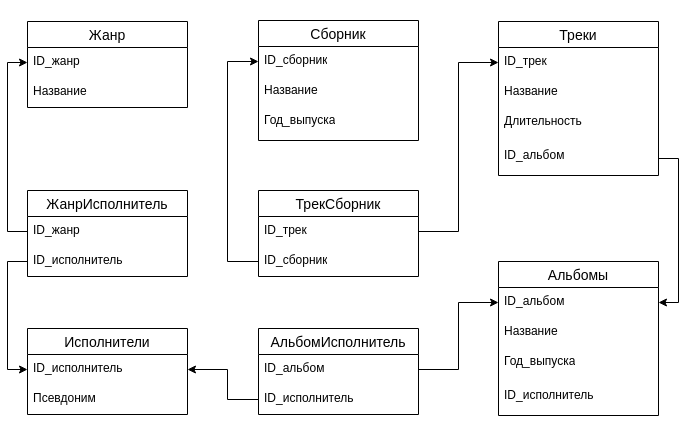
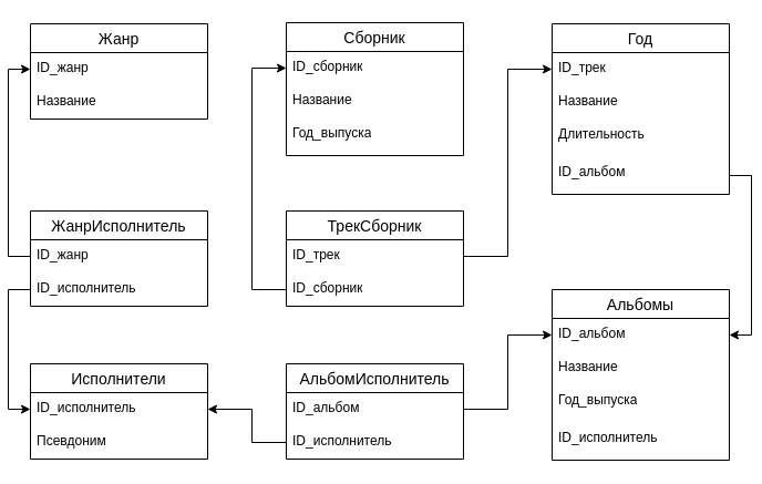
  <mxCell id="0" />
  <mxCell id="1" parent="0" />
  <mxCell id="2" value="Исполнители" style="swimlane;fontStyle=0;childLayout=stackLayout;horizontal=1;startSize=26;horizontalStack=0;resizeParent=1;resizeParentMax=0;resizeLast=0;collapsible=1;marginBottom=0;align=center;fontSize=14;" parent="1" vertex="1"><mxGeometry x="20" y="328" width="160" height="86" as="geometry" /></mxCell>
  <mxCell id="3" value="ID_исполнитель" style="text;strokeColor=none;fillColor=none;spacingLeft=4;spacingRight=4;overflow=hidden;rotatable=0;points=[[0,0.5],[1,0.5]];portConstraint=eastwest;fontSize=12;whiteSpace=wrap;html=1;" parent="2" vertex="1"><mxGeometry y="26" width="160" height="30" as="geometry" /></mxCell>
  <mxCell id="4" value="Псевдоним" style="text;strokeColor=none;fillColor=none;spacingLeft=4;spacingRight=4;overflow=hidden;rotatable=0;points=[[0,0.5],[1,0.5]];portConstraint=eastwest;fontSize=12;whiteSpace=wrap;html=1;" parent="2" vertex="1"><mxGeometry y="56" width="160" height="30" as="geometry" /></mxCell>
  <mxCell id="5" value="Альбомы" style="swimlane;fontStyle=0;childLayout=stackLayout;horizontal=1;startSize=26;horizontalStack=0;resizeParent=1;resizeParentMax=0;resizeLast=0;collapsible=1;marginBottom=0;align=center;fontSize=14;" parent="1" vertex="1"><mxGeometry x="491" y="261" width="160" height="154" as="geometry"><mxRectangle x="660" y="290" width="100" height="30" as="alternateBounds" /></mxGeometry></mxCell>
  <mxCell id="6" value="ID_альбом" style="text;strokeColor=none;fillColor=none;spacingLeft=4;spacingRight=4;overflow=hidden;rotatable=0;points=[[0,0.5],[1,0.5]];portConstraint=eastwest;fontSize=12;whiteSpace=wrap;html=1;" parent="5" vertex="1"><mxGeometry y="26" width="160" height="30" as="geometry" /></mxCell>
  <mxCell id="7" value="Название" style="text;strokeColor=none;fillColor=none;spacingLeft=4;spacingRight=4;overflow=hidden;rotatable=0;points=[[0,0.5],[1,0.5]];portConstraint=eastwest;fontSize=12;whiteSpace=wrap;html=1;" parent="5" vertex="1"><mxGeometry y="56" width="160" height="30" as="geometry" /></mxCell>
  <mxCell id="8" value="Год_выпуска" style="text;strokeColor=none;fillColor=none;spacingLeft=4;spacingRight=4;overflow=hidden;rotatable=0;points=[[0,0.5],[1,0.5]];portConstraint=eastwest;fontSize=12;whiteSpace=wrap;html=1;" parent="5" vertex="1"><mxGeometry y="86" width="160" height="34" as="geometry" /></mxCell>
  <mxCell id="9" value="ID_исполнитель" style="text;strokeColor=none;fillColor=none;spacingLeft=4;spacingRight=4;overflow=hidden;rotatable=0;points=[[0,0.5],[1,0.5]];portConstraint=eastwest;fontSize=12;whiteSpace=wrap;html=1;" parent="5" vertex="1"><mxGeometry y="120" width="160" height="34" as="geometry" /></mxCell>
- <mxCell id="10" value="Треки" style="swimlane;fontStyle=0;childLayout=stackLayout;horizontal=1;startSize=26;horizontalStack=0;resizeParent=1;resizeParentMax=0;resizeLast=0;collapsible=1;marginBottom=0;align=center;fontSize=14;" parent="1" vertex="1"><mxGeometry x="491" y="21" width="160" height="154" as="geometry"><mxRectangle x="660" y="290" width="100" height="30" as="alternateBounds" /></mxGeometry></mxCell>
+ <mxCell id="10" value="Год" style="swimlane;fontStyle=0;childLayout=stackLayout;horizontal=1;startSize=26;horizontalStack=0;resizeParent=1;resizeParentMax=0;resizeLast=0;collapsible=1;marginBottom=0;align=center;fontSize=14;" parent="1" vertex="1"><mxGeometry x="491" y="21" width="160" height="154" as="geometry"><mxRectangle x="660" y="290" width="100" height="30" as="alternateBounds" /></mxGeometry></mxCell>
  <mxCell id="11" value="ID_трек" style="text;strokeColor=none;fillColor=none;spacingLeft=4;spacingRight=4;overflow=hidden;rotatable=0;points=[[0,0.5],[1,0.5]];portConstraint=eastwest;fontSize=12;whiteSpace=wrap;html=1;" parent="10" vertex="1"><mxGeometry y="26" width="160" height="30" as="geometry" /></mxCell>
  <mxCell id="12" value="Название" style="text;strokeColor=none;fillColor=none;spacingLeft=4;spacingRight=4;overflow=hidden;rotatable=0;points=[[0,0.5],[1,0.5]];portConstraint=eastwest;fontSize=12;whiteSpace=wrap;html=1;" parent="10" vertex="1"><mxGeometry y="56" width="160" height="30" as="geometry" /></mxCell>
  <mxCell id="13" value="Длительность" style="text;strokeColor=none;fillColor=none;spacingLeft=4;spacingRight=4;overflow=hidden;rotatable=0;points=[[0,0.5],[1,0.5]];portConstraint=eastwest;fontSize=12;whiteSpace=wrap;html=1;" parent="10" vertex="1"><mxGeometry y="86" width="160" height="34" as="geometry" /></mxCell>
  <mxCell id="14" value="ID_альбом" style="text;strokeColor=none;fillColor=none;spacingLeft=4;spacingRight=4;overflow=hidden;rotatable=0;points=[[0,0.5],[1,0.5]];portConstraint=eastwest;fontSize=12;whiteSpace=wrap;html=1;" parent="10" vertex="1"><mxGeometry y="120" width="160" height="34" as="geometry" /></mxCell>
  <mxCell id="15" value="Жанр" style="swimlane;fontStyle=0;childLayout=stackLayout;horizontal=1;startSize=26;horizontalStack=0;resizeParent=1;resizeParentMax=0;resizeLast=0;collapsible=1;marginBottom=0;align=center;fontSize=14;" parent="1" vertex="1"><mxGeometry x="20" y="21" width="160" height="86" as="geometry" /></mxCell>
  <mxCell id="16" value="ID_жанр" style="text;strokeColor=none;fillColor=none;spacingLeft=4;spacingRight=4;overflow=hidden;rotatable=0;points=[[0,0.5],[1,0.5]];portConstraint=eastwest;fontSize=12;whiteSpace=wrap;html=1;" parent="15" vertex="1"><mxGeometry y="26" width="160" height="30" as="geometry" /></mxCell>
  <mxCell id="17" value="Название" style="text;strokeColor=none;fillColor=none;spacingLeft=4;spacingRight=4;overflow=hidden;rotatable=0;points=[[0,0.5],[1,0.5]];portConstraint=eastwest;fontSize=12;whiteSpace=wrap;html=1;" parent="15" vertex="1"><mxGeometry y="56" width="160" height="30" as="geometry" /></mxCell>
  <mxCell id="18" style="edgeStyle=orthogonalEdgeStyle;rounded=0;orthogonalLoop=1;jettySize=auto;html=1;exitX=1;exitY=0.5;exitDx=0;exitDy=0;entryX=1;entryY=0.5;entryDx=0;entryDy=0;" parent="1" source="14" target="6" edge="1"><mxGeometry relative="1" as="geometry" /></mxCell>
  <mxCell id="19" value="ЖанрИсполнитель" style="swimlane;fontStyle=0;childLayout=stackLayout;horizontal=1;startSize=26;horizontalStack=0;resizeParent=1;resizeParentMax=0;resizeLast=0;collapsible=1;marginBottom=0;align=center;fontSize=14;" vertex="1" parent="1"><mxGeometry x="20" y="190" width="160" height="86" as="geometry" /></mxCell>
  <mxCell id="20" value="ID_жанр" style="text;strokeColor=none;fillColor=none;spacingLeft=4;spacingRight=4;overflow=hidden;rotatable=0;points=[[0,0.5],[1,0.5]];portConstraint=eastwest;fontSize=12;whiteSpace=wrap;html=1;" vertex="1" parent="19"><mxGeometry y="26" width="160" height="30" as="geometry" /></mxCell>
  <mxCell id="21" value="ID_исполнитель" style="text;strokeColor=none;fillColor=none;spacingLeft=4;spacingRight=4;overflow=hidden;rotatable=0;points=[[0,0.5],[1,0.5]];portConstraint=eastwest;fontSize=12;whiteSpace=wrap;html=1;" vertex="1" parent="19"><mxGeometry y="56" width="160" height="30" as="geometry" /></mxCell>
  <mxCell id="22" style="edgeStyle=orthogonalEdgeStyle;rounded=0;orthogonalLoop=1;jettySize=auto;html=1;exitX=0;exitY=0.5;exitDx=0;exitDy=0;entryX=0;entryY=0.5;entryDx=0;entryDy=0;" edge="1" parent="1" source="21" target="3"><mxGeometry relative="1" as="geometry" /></mxCell>
  <mxCell id="23" style="edgeStyle=orthogonalEdgeStyle;rounded=0;orthogonalLoop=1;jettySize=auto;html=1;exitX=0;exitY=0.5;exitDx=0;exitDy=0;entryX=0;entryY=0.5;entryDx=0;entryDy=0;" edge="1" parent="1" source="20" target="16"><mxGeometry relative="1" as="geometry" /></mxCell>
  <mxCell id="24" value="АльбомИсполнитель" style="swimlane;fontStyle=0;childLayout=stackLayout;horizontal=1;startSize=26;horizontalStack=0;resizeParent=1;resizeParentMax=0;resizeLast=0;collapsible=1;marginBottom=0;align=center;fontSize=14;" vertex="1" parent="1"><mxGeometry x="251" y="328" width="160" height="86" as="geometry" /></mxCell>
  <mxCell id="25" value="ID_альбом" style="text;strokeColor=none;fillColor=none;spacingLeft=4;spacingRight=4;overflow=hidden;rotatable=0;points=[[0,0.5],[1,0.5]];portConstraint=eastwest;fontSize=12;whiteSpace=wrap;html=1;" vertex="1" parent="24"><mxGeometry y="26" width="160" height="30" as="geometry" /></mxCell>
  <mxCell id="26" value="ID_исполнитель" style="text;strokeColor=none;fillColor=none;spacingLeft=4;spacingRight=4;overflow=hidden;rotatable=0;points=[[0,0.5],[1,0.5]];portConstraint=eastwest;fontSize=12;whiteSpace=wrap;html=1;" vertex="1" parent="24"><mxGeometry y="56" width="160" height="30" as="geometry" /></mxCell>
  <mxCell id="27" style="edgeStyle=orthogonalEdgeStyle;rounded=0;orthogonalLoop=1;jettySize=auto;html=1;exitX=0;exitY=0.5;exitDx=0;exitDy=0;entryX=1;entryY=0.5;entryDx=0;entryDy=0;" edge="1" parent="1" source="26" target="3"><mxGeometry relative="1" as="geometry"><Array as="points"><mxPoint x="220" y="399" /><mxPoint x="220" y="369" /></Array></mxGeometry></mxCell>
  <mxCell id="28" value="Сборник" style="swimlane;fontStyle=0;childLayout=stackLayout;horizontal=1;startSize=26;horizontalStack=0;resizeParent=1;resizeParentMax=0;resizeLast=0;collapsible=1;marginBottom=0;align=center;fontSize=14;" vertex="1" parent="1"><mxGeometry x="251" y="20" width="160" height="120" as="geometry"><mxRectangle x="660" y="290" width="100" height="30" as="alternateBounds" /></mxGeometry></mxCell>
  <mxCell id="29" value="ID_сборник" style="text;strokeColor=none;fillColor=none;spacingLeft=4;spacingRight=4;overflow=hidden;rotatable=0;points=[[0,0.5],[1,0.5]];portConstraint=eastwest;fontSize=12;whiteSpace=wrap;html=1;" vertex="1" parent="28"><mxGeometry y="26" width="160" height="30" as="geometry" /></mxCell>
  <mxCell id="30" value="Название" style="text;strokeColor=none;fillColor=none;spacingLeft=4;spacingRight=4;overflow=hidden;rotatable=0;points=[[0,0.5],[1,0.5]];portConstraint=eastwest;fontSize=12;whiteSpace=wrap;html=1;" vertex="1" parent="28"><mxGeometry y="56" width="160" height="30" as="geometry" /></mxCell>
  <mxCell id="31" value="Год_выпуска" style="text;strokeColor=none;fillColor=none;spacingLeft=4;spacingRight=4;overflow=hidden;rotatable=0;points=[[0,0.5],[1,0.5]];portConstraint=eastwest;fontSize=12;whiteSpace=wrap;html=1;" vertex="1" parent="28"><mxGeometry y="86" width="160" height="34" as="geometry" /></mxCell>
  <mxCell id="32" value="ТрекСборник" style="swimlane;fontStyle=0;childLayout=stackLayout;horizontal=1;startSize=26;horizontalStack=0;resizeParent=1;resizeParentMax=0;resizeLast=0;collapsible=1;marginBottom=0;align=center;fontSize=14;" vertex="1" parent="1"><mxGeometry x="251" y="190" width="160" height="86" as="geometry" /></mxCell>
  <mxCell id="33" value="ID_трек" style="text;strokeColor=none;fillColor=none;spacingLeft=4;spacingRight=4;overflow=hidden;rotatable=0;points=[[0,0.5],[1,0.5]];portConstraint=eastwest;fontSize=12;whiteSpace=wrap;html=1;" vertex="1" parent="32"><mxGeometry y="26" width="160" height="30" as="geometry" /></mxCell>
  <mxCell id="34" value="ID_сборник" style="text;strokeColor=none;fillColor=none;spacingLeft=4;spacingRight=4;overflow=hidden;rotatable=0;points=[[0,0.5],[1,0.5]];portConstraint=eastwest;fontSize=12;whiteSpace=wrap;html=1;" vertex="1" parent="32"><mxGeometry y="56" width="160" height="30" as="geometry" /></mxCell>
  <mxCell id="35" style="edgeStyle=orthogonalEdgeStyle;rounded=0;orthogonalLoop=1;jettySize=auto;html=1;exitX=0;exitY=0.5;exitDx=0;exitDy=0;entryX=0;entryY=0.5;entryDx=0;entryDy=0;" edge="1" parent="1" source="34" target="29"><mxGeometry relative="1" as="geometry"><Array as="points"><mxPoint x="220" y="261" /><mxPoint x="220" y="61" /></Array></mxGeometry></mxCell>
  <mxCell id="36" style="edgeStyle=orthogonalEdgeStyle;rounded=0;orthogonalLoop=1;jettySize=auto;html=1;exitX=1;exitY=0.5;exitDx=0;exitDy=0;entryX=0;entryY=0.5;entryDx=0;entryDy=0;" edge="1" parent="1" source="33" target="11"><mxGeometry relative="1" as="geometry" /></mxCell>
  <mxCell id="37" style="edgeStyle=orthogonalEdgeStyle;rounded=0;orthogonalLoop=1;jettySize=auto;html=1;exitX=1;exitY=0.5;exitDx=0;exitDy=0;entryX=0;entryY=0.5;entryDx=0;entryDy=0;" edge="1" parent="1" source="25" target="6"><mxGeometry relative="1" as="geometry" /></mxCell>
